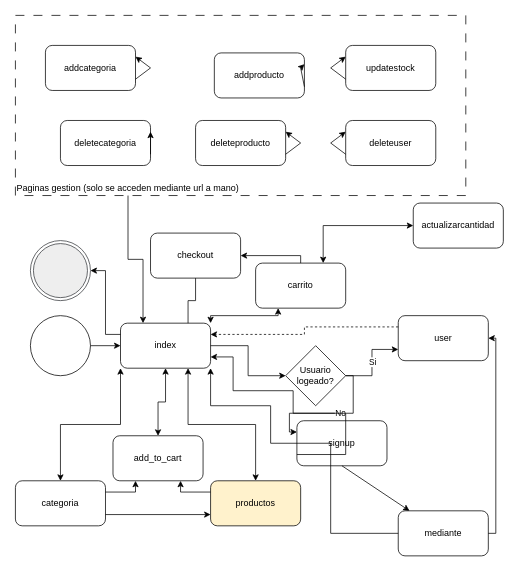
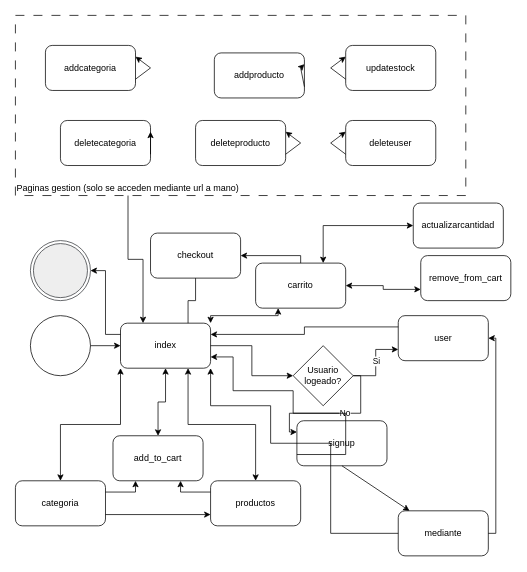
  <mxCell id="0" />
  <mxCell id="1" parent="0" />
  <mxCell id="2" value="" style="ellipse;html=1;shape=endState;fillColor=#eeeeee;strokeColor=#36393d;" vertex="1" parent="1"><mxGeometry x="40" y="320" width="80" height="80" as="geometry" /></mxCell>
  <mxCell id="3" value="" style="ellipse;whiteSpace=wrap;html=1;aspect=fixed;" vertex="1" parent="1"><mxGeometry x="40" y="420" width="80" height="80" as="geometry" /></mxCell>
  <mxCell id="4" value="index" style="rounded=1;whiteSpace=wrap;html=1;" vertex="1" parent="1"><mxGeometry x="160" y="430" width="120" height="60" as="geometry" /></mxCell>
  <mxCell id="5" value="signup" style="rounded=1;whiteSpace=wrap;html=1;" vertex="1" parent="1"><mxGeometry x="395" y="560" width="120" height="60" as="geometry" /></mxCell>
- <mxCell id="6" value="Usuario&lt;div&gt;logeado?&lt;/div&gt;" style="rhombus;whiteSpace=wrap;html=1;" vertex="1" parent="1"><mxGeometry x="380" y="460" width="80" height="80" as="geometry" /></mxCell>
+ <mxCell id="6" value="Usuario&lt;div&gt;logeado?&lt;/div&gt;" style="rhombus;whiteSpace=wrap;html=1;" vertex="1" parent="1"><mxGeometry x="390" y="460" width="80" height="80" as="geometry" /></mxCell>
  <mxCell id="7" value="user" style="rounded=1;whiteSpace=wrap;html=1;" vertex="1" parent="1"><mxGeometry x="530" y="420" width="120" height="60" as="geometry" /></mxCell>
  <mxCell id="8" value="" style="endArrow=classic;html=1;rounded=0;exitX=1;exitY=0.5;exitDx=0;exitDy=0;entryX=0;entryY=0.5;entryDx=0;entryDy=0;edgeStyle=orthogonalEdgeStyle;" edge="1" parent="1" source="4" target="6"><mxGeometry width="50" height="50" relative="1" as="geometry"><mxPoint x="390" y="810" as="sourcePoint" /><mxPoint x="440" y="760" as="targetPoint" /></mxGeometry></mxCell>
  <mxCell id="9" value="" style="endArrow=classic;html=1;rounded=0;exitX=1;exitY=0.5;exitDx=0;exitDy=0;entryX=0;entryY=0.75;entryDx=0;entryDy=0;edgeStyle=orthogonalEdgeStyle;" edge="1" parent="1" source="6" target="7"><mxGeometry width="50" height="50" relative="1" as="geometry"><mxPoint x="390" y="810" as="sourcePoint" /><mxPoint x="440" y="760" as="targetPoint" /></mxGeometry></mxCell>
  <mxCell id="10" value="Si" style="edgeLabel;html=1;align=center;verticalAlign=middle;resizable=0;points=[];" vertex="1" connectable="0" parent="9"><mxGeometry x="-0.155" y="-4" relative="1" as="geometry"><mxPoint x="-4" y="-10" as="offset" /></mxGeometry></mxCell>
  <mxCell id="11" value="" style="endArrow=classic;html=1;rounded=0;entryX=0;entryY=0.25;entryDx=0;entryDy=0;exitX=1;exitY=0.5;exitDx=0;exitDy=0;edgeStyle=orthogonalEdgeStyle;" edge="1" parent="1" source="6" target="5"><mxGeometry width="50" height="50" relative="1" as="geometry"><mxPoint x="390" y="810" as="sourcePoint" /><mxPoint x="440" y="760" as="targetPoint" /></mxGeometry></mxCell>
  <mxCell id="12" value="No" style="edgeLabel;html=1;align=center;verticalAlign=middle;resizable=0;points=[];" vertex="1" connectable="0" parent="11"><mxGeometry x="-0.133" y="-1" relative="1" as="geometry"><mxPoint as="offset" /></mxGeometry></mxCell>
- <mxCell id="13" value="" style="endArrow=classic;html=1;rounded=0;exitX=0;exitY=0.25;exitDx=0;exitDy=0;entryX=1;entryY=0.25;entryDx=0;entryDy=0;edgeStyle=orthogonalEdgeStyle;dashed=1;" edge="1" parent="1" source="7" target="4"><mxGeometry width="50" height="50" relative="1" as="geometry"><mxPoint x="390" y="810" as="sourcePoint" /><mxPoint x="440" y="760" as="targetPoint" /></mxGeometry></mxCell>
+ <mxCell id="13" value="" style="endArrow=classic;html=1;rounded=0;exitX=0;exitY=0.25;exitDx=0;exitDy=0;entryX=1;entryY=0.25;entryDx=0;entryDy=0;edgeStyle=orthogonalEdgeStyle;" edge="1" parent="1" source="7" target="4"><mxGeometry width="50" height="50" relative="1" as="geometry"><mxPoint x="390" y="810" as="sourcePoint" /><mxPoint x="440" y="760" as="targetPoint" /></mxGeometry></mxCell>
  <mxCell id="14" value="" style="endArrow=classic;html=1;rounded=0;exitX=0;exitY=0.75;exitDx=0;exitDy=0;entryX=1;entryY=0.75;entryDx=0;entryDy=0;elbow=vertical;" edge="1" parent="1" source="5" target="4"><mxGeometry width="50" height="50" relative="1" as="geometry"><mxPoint x="490" y="620" as="sourcePoint" /><mxPoint x="440" y="760" as="targetPoint" /><Array as="points"><mxPoint x="460" y="605" /><mxPoint x="460" y="550" /><mxPoint x="390" y="550" /><mxPoint x="390" y="520" /><mxPoint x="310" y="520" /><mxPoint x="310" y="475" /></Array></mxGeometry></mxCell>
  <mxCell id="15" value="mediante" style="rounded=1;whiteSpace=wrap;html=1;" vertex="1" parent="1"><mxGeometry x="530" y="680" width="120" height="60" as="geometry" /></mxCell>
  <mxCell id="16" value="" style="endArrow=classic;html=1;rounded=0;exitX=0.5;exitY=1;exitDx=0;exitDy=0;" edge="1" parent="1" source="5" target="15"><mxGeometry width="50" height="50" relative="1" as="geometry"><mxPoint x="390" y="810" as="sourcePoint" /><mxPoint x="440" y="760" as="targetPoint" /></mxGeometry></mxCell>
  <mxCell id="17" value="" style="endArrow=classic;html=1;rounded=0;exitX=1;exitY=0.5;exitDx=0;exitDy=0;entryX=1;entryY=0.5;entryDx=0;entryDy=0;edgeStyle=orthogonalEdgeStyle;" edge="1" parent="1" source="15" target="7"><mxGeometry width="50" height="50" relative="1" as="geometry"><mxPoint x="390" y="810" as="sourcePoint" /><mxPoint x="440" y="760" as="targetPoint" /></mxGeometry></mxCell>
- <mxCell id="18" value="productos" style="rounded=1;whiteSpace=wrap;html=1;fillColor=#fff2cc;" vertex="1" parent="1"><mxGeometry x="280" y="640" width="120" height="60" as="geometry" /></mxCell>
+ <mxCell id="18" value="productos" style="rounded=1;whiteSpace=wrap;html=1;" vertex="1" parent="1"><mxGeometry x="280" y="640" width="120" height="60" as="geometry" /></mxCell>
  <mxCell id="19" value="categoria" style="rounded=1;whiteSpace=wrap;html=1;" vertex="1" parent="1"><mxGeometry x="20" y="640" width="120" height="60" as="geometry" /></mxCell>
  <mxCell id="20" value="add_to_cart" style="rounded=1;whiteSpace=wrap;html=1;" vertex="1" parent="1"><mxGeometry x="150" y="580" width="120" height="60" as="geometry" /></mxCell>
  <mxCell id="21" value="" style="endArrow=classic;html=1;rounded=0;exitX=1;exitY=0.5;exitDx=0;exitDy=0;entryX=0;entryY=0.5;entryDx=0;entryDy=0;edgeStyle=orthogonalEdgeStyle;" edge="1" parent="1" source="3" target="4"><mxGeometry width="50" height="50" relative="1" as="geometry"><mxPoint x="390" y="810" as="sourcePoint" /><mxPoint x="440" y="760" as="targetPoint" /></mxGeometry></mxCell>
  <mxCell id="22" value="" style="endArrow=classic;html=1;rounded=0;exitX=0;exitY=0.5;exitDx=0;exitDy=0;entryX=1;entryY=1;entryDx=0;entryDy=0;elbow=vertical;" edge="1" parent="1" source="15" target="4"><mxGeometry width="50" height="50" relative="1" as="geometry"><mxPoint x="390" y="810" as="sourcePoint" /><mxPoint x="430" y="620" as="targetPoint" /><Array as="points"><mxPoint x="440" y="710" /><mxPoint x="440" y="590" /><mxPoint x="360" y="590" /><mxPoint x="360" y="540" /><mxPoint x="280" y="540" /></Array></mxGeometry></mxCell>
  <mxCell id="23" value="" style="endArrow=classic;startArrow=classic;html=1;rounded=0;exitX=0.5;exitY=0;exitDx=0;exitDy=0;entryX=0.75;entryY=1;entryDx=0;entryDy=0;edgeStyle=orthogonalEdgeStyle;" edge="1" parent="1" source="18" target="4"><mxGeometry width="50" height="50" relative="1" as="geometry"><mxPoint x="390" y="810" as="sourcePoint" /><mxPoint x="440" y="760" as="targetPoint" /></mxGeometry></mxCell>
  <mxCell id="24" value="" style="endArrow=classic;startArrow=classic;html=1;rounded=0;exitX=0.5;exitY=0;exitDx=0;exitDy=0;entryX=0.5;entryY=1;entryDx=0;entryDy=0;edgeStyle=orthogonalEdgeStyle;" edge="1" parent="1" source="20" target="4"><mxGeometry width="50" height="50" relative="1" as="geometry"><mxPoint x="390" y="810" as="sourcePoint" /><mxPoint x="440" y="760" as="targetPoint" /></mxGeometry></mxCell>
  <mxCell id="25" value="" style="endArrow=classic;startArrow=classic;html=1;rounded=0;exitX=0.5;exitY=0;exitDx=0;exitDy=0;entryX=0;entryY=1;entryDx=0;entryDy=0;edgeStyle=orthogonalEdgeStyle;" edge="1" parent="1" source="19" target="4"><mxGeometry width="50" height="50" relative="1" as="geometry"><mxPoint x="390" y="810" as="sourcePoint" /><mxPoint x="440" y="760" as="targetPoint" /></mxGeometry></mxCell>
  <mxCell id="26" value="" style="endArrow=classic;html=1;rounded=0;exitX=1;exitY=0.75;exitDx=0;exitDy=0;entryX=0;entryY=0.75;entryDx=0;entryDy=0;edgeStyle=orthogonalEdgeStyle;" edge="1" parent="1" source="19" target="18"><mxGeometry width="50" height="50" relative="1" as="geometry"><mxPoint x="390" y="810" as="sourcePoint" /><mxPoint x="110" y="830" as="targetPoint" /></mxGeometry></mxCell>
  <mxCell id="27" value="" style="endArrow=classic;html=1;rounded=0;exitX=0;exitY=0.25;exitDx=0;exitDy=0;entryX=0.75;entryY=1;entryDx=0;entryDy=0;edgeStyle=orthogonalEdgeStyle;" edge="1" parent="1" source="18" target="20"><mxGeometry width="50" height="50" relative="1" as="geometry"><mxPoint x="60" y="710" as="sourcePoint" /><mxPoint x="440" y="760" as="targetPoint" /></mxGeometry></mxCell>
  <mxCell id="28" value="" style="endArrow=classic;html=1;rounded=0;exitX=1;exitY=0.25;exitDx=0;exitDy=0;entryX=0.25;entryY=1;entryDx=0;entryDy=0;edgeStyle=orthogonalEdgeStyle;" edge="1" parent="1" source="19" target="20"><mxGeometry width="50" height="50" relative="1" as="geometry"><mxPoint x="390" y="810" as="sourcePoint" /><mxPoint x="440" y="760" as="targetPoint" /></mxGeometry></mxCell>
  <mxCell id="29" value="" style="endArrow=classic;html=1;rounded=0;exitX=0;exitY=0.25;exitDx=0;exitDy=0;entryX=1;entryY=0.5;entryDx=0;entryDy=0;edgeStyle=orthogonalEdgeStyle;" edge="1" parent="1" source="4" target="2"><mxGeometry width="50" height="50" relative="1" as="geometry"><mxPoint x="390" y="490" as="sourcePoint" /><mxPoint x="440" y="440" as="targetPoint" /></mxGeometry></mxCell>
  <mxCell id="30" value="carrito" style="rounded=1;whiteSpace=wrap;html=1;" vertex="1" parent="1"><mxGeometry x="340" y="350" width="120" height="60" as="geometry" /></mxCell>
  <mxCell id="31" value="" style="endArrow=classic;startArrow=classic;html=1;rounded=0;exitX=1;exitY=0;exitDx=0;exitDy=0;entryX=0.25;entryY=1;entryDx=0;entryDy=0;edgeStyle=orthogonalEdgeStyle;" edge="1" parent="1" source="4" target="30"><mxGeometry width="50" height="50" relative="1" as="geometry"><mxPoint x="400" y="490" as="sourcePoint" /><mxPoint x="450" y="440" as="targetPoint" /></mxGeometry></mxCell>
+ <mxCell id="32" value="remove_from_cart" style="rounded=1;whiteSpace=wrap;html=1;" vertex="1" parent="1"><mxGeometry x="560" y="340" width="120" height="60" as="geometry" /></mxCell>
  <mxCell id="33" value="actualizarcantidad" style="rounded=1;whiteSpace=wrap;html=1;" vertex="1" parent="1"><mxGeometry x="550" y="270" width="120" height="60" as="geometry" /></mxCell>
  <mxCell id="34" value="checkout" style="rounded=1;whiteSpace=wrap;html=1;" vertex="1" parent="1"><mxGeometry x="200" y="310" width="120" height="60" as="geometry" /></mxCell>
+ <mxCell id="35" value="" style="endArrow=classic;startArrow=classic;html=1;rounded=0;exitX=1;exitY=0.5;exitDx=0;exitDy=0;entryX=0;entryY=0.75;entryDx=0;entryDy=0;edgeStyle=orthogonalEdgeStyle;" edge="1" parent="1" source="30" target="32"><mxGeometry width="50" height="50" relative="1" as="geometry"><mxPoint x="400" y="490" as="sourcePoint" /><mxPoint x="450" y="440" as="targetPoint" /></mxGeometry></mxCell>
  <mxCell id="36" value="" style="endArrow=classic;startArrow=classic;html=1;rounded=0;exitX=0.75;exitY=0;exitDx=0;exitDy=0;entryX=0;entryY=0.5;entryDx=0;entryDy=0;edgeStyle=orthogonalEdgeStyle;" edge="1" parent="1" source="30" target="33"><mxGeometry width="50" height="50" relative="1" as="geometry"><mxPoint x="400" y="490" as="sourcePoint" /><mxPoint x="450" y="440" as="targetPoint" /></mxGeometry></mxCell>
  <mxCell id="37" value="" style="endArrow=classic;html=1;rounded=0;exitX=0.5;exitY=0;exitDx=0;exitDy=0;entryX=1;entryY=0.5;entryDx=0;entryDy=0;edgeStyle=orthogonalEdgeStyle;" edge="1" parent="1" source="30" target="34"><mxGeometry width="50" height="50" relative="1" as="geometry"><mxPoint x="400" y="490" as="sourcePoint" /><mxPoint x="450" y="440" as="targetPoint" /></mxGeometry></mxCell>
  <mxCell id="38" value="" style="endArrow=none;html=1;rounded=0;exitX=0.5;exitY=1;exitDx=0;exitDy=0;entryX=0.75;entryY=0;entryDx=0;entryDy=0;edgeStyle=orthogonalEdgeStyle;" edge="1" parent="1" source="34" target="4"><mxGeometry width="50" height="50" relative="1" as="geometry"><mxPoint x="400" y="490" as="sourcePoint" /><mxPoint x="450" y="440" as="targetPoint" /></mxGeometry></mxCell>
  <mxCell id="39" value="&lt;div&gt;Paginas gestion (solo se acceden mediante url a mano)&lt;/div&gt;" style="rounded=0;whiteSpace=wrap;html=1;fillColor=none;strokeColor=default;dashed=1;dashPattern=12 12;align=left;verticalAlign=bottom;" vertex="1" parent="1"><mxGeometry x="20" y="20" width="600" height="240" as="geometry" /></mxCell>
  <mxCell id="40" value="" style="endArrow=classic;html=1;rounded=0;exitX=0.25;exitY=1;exitDx=0;exitDy=0;entryX=0.25;entryY=0;entryDx=0;entryDy=0;edgeStyle=orthogonalEdgeStyle;" edge="1" parent="1" source="39" target="4"><mxGeometry width="50" height="50" relative="1" as="geometry"><mxPoint x="410" y="420" as="sourcePoint" /><mxPoint x="460" y="370" as="targetPoint" /></mxGeometry></mxCell>
  <mxCell id="41" value="addcategoria" style="rounded=1;whiteSpace=wrap;html=1;" vertex="1" parent="1"><mxGeometry x="60" y="60" width="120" height="60" as="geometry" /></mxCell>
  <mxCell id="42" value="deletecategoria" style="rounded=1;whiteSpace=wrap;html=1;" vertex="1" parent="1"><mxGeometry x="80" y="160" width="120" height="60" as="geometry" /></mxCell>
  <mxCell id="43" value="addproducto" style="rounded=1;whiteSpace=wrap;html=1;" vertex="1" parent="1"><mxGeometry x="285" y="70" width="120" height="60" as="geometry" /></mxCell>
  <mxCell id="44" value="deleteproducto" style="rounded=1;whiteSpace=wrap;html=1;" vertex="1" parent="1"><mxGeometry x="260" y="160" width="120" height="60" as="geometry" /></mxCell>
  <mxCell id="45" value="deleteuser" style="rounded=1;whiteSpace=wrap;html=1;" vertex="1" parent="1"><mxGeometry x="460" y="160" width="120" height="60" as="geometry" /></mxCell>
  <mxCell id="46" value="" style="endArrow=classic;html=1;rounded=0;entryX=1;entryY=0.25;entryDx=0;entryDy=0;exitX=1;exitY=0.75;exitDx=0;exitDy=0;" edge="1" parent="1" source="41" target="41"><mxGeometry width="50" height="50" relative="1" as="geometry"><mxPoint x="410" y="420" as="sourcePoint" /><mxPoint x="460" y="370" as="targetPoint" /><Array as="points"><mxPoint x="200" y="90" /></Array></mxGeometry></mxCell>
  <mxCell id="47" value="" style="endArrow=classic;html=1;rounded=0;entryX=1;entryY=0.25;entryDx=0;entryDy=0;exitX=1;exitY=0.75;exitDx=0;exitDy=0;" edge="1" parent="1" source="42" target="42"><mxGeometry width="50" height="50" relative="1" as="geometry"><mxPoint x="190" y="115" as="sourcePoint" /><mxPoint x="190" y="85" as="targetPoint" /><Array as="points"><mxPoint x="200" y="190" /></Array></mxGeometry></mxCell>
  <mxCell id="48" value="" style="endArrow=classic;html=1;rounded=0;exitX=1;exitY=0.75;exitDx=0;exitDy=0;entryX=1;entryY=0.25;entryDx=0;entryDy=0;" edge="1" parent="1" source="44" target="44"><mxGeometry width="50" height="50" relative="1" as="geometry"><mxPoint x="410" y="420" as="sourcePoint" /><mxPoint x="460" y="370" as="targetPoint" /><Array as="points"><mxPoint x="400" y="190" /></Array></mxGeometry></mxCell>
  <mxCell id="49" value="" style="endArrow=classic;html=1;rounded=0;exitX=1;exitY=0.75;exitDx=0;exitDy=0;entryX=1;entryY=0.25;entryDx=0;entryDy=0;" edge="1" parent="1" source="43" target="43"><mxGeometry width="50" height="50" relative="1" as="geometry"><mxPoint x="430" y="120" as="sourcePoint" /><mxPoint x="480" y="70" as="targetPoint" /><Array as="points"><mxPoint x="400" y="90" /></Array></mxGeometry></mxCell>
  <mxCell id="50" value="" style="endArrow=classic;html=1;rounded=0;exitX=0;exitY=0.75;exitDx=0;exitDy=0;entryX=0;entryY=0.25;entryDx=0;entryDy=0;" edge="1" parent="1" source="45" target="45"><mxGeometry width="50" height="50" relative="1" as="geometry"><mxPoint x="410" y="420" as="sourcePoint" /><mxPoint x="460" y="370" as="targetPoint" /><Array as="points"><mxPoint x="440" y="190" /></Array></mxGeometry></mxCell>
  <mxCell id="51" value="updatestock" style="rounded=1;whiteSpace=wrap;html=1;" vertex="1" parent="1"><mxGeometry x="460" y="60" width="120" height="60" as="geometry" /></mxCell>
  <mxCell id="52" value="" style="endArrow=classic;html=1;rounded=0;exitX=0;exitY=0.75;exitDx=0;exitDy=0;entryX=0;entryY=0.25;entryDx=0;entryDy=0;" edge="1" parent="1" source="51" target="51"><mxGeometry width="50" height="50" relative="1" as="geometry"><mxPoint x="410" y="420" as="sourcePoint" /><mxPoint x="460" y="370" as="targetPoint" /><Array as="points"><mxPoint x="440" y="90" /></Array></mxGeometry></mxCell>
